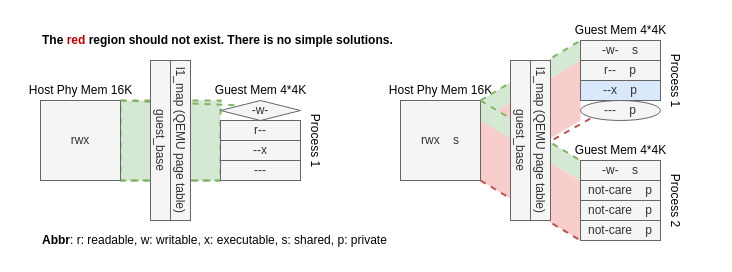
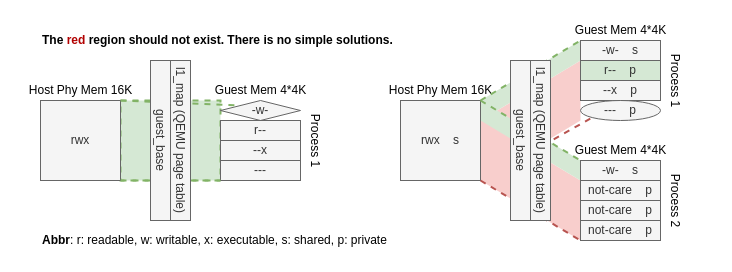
  <mxCell id="0" />
  <mxCell id="1" parent="0" />
  <mxCell id="2" value="" style="verticalLabelPosition=bottom;verticalAlign=top;html=1;shape=mxgraph.basic.polygon;polyCoords=[[1,0],[1,0],[1,0],[1,0.5],[0,1],[0,1],[0,1],[0,0.5]];polyline=0;strokeWidth=1;fillColor=#f8cecc;strokeColor=none;" parent="1" vertex="1"><mxGeometry x="480" y="60" width="100" height="120" as="geometry" /></mxCell>
  <mxCell id="3" value="" style="endArrow=none;dashed=1;html=1;strokeWidth=2;entryX=0;entryY=1;entryDx=0;entryDy=0;exitX=1;exitY=1;exitDx=0;exitDy=0;fillColor=#f8cecc;strokeColor=#b85450;" parent="1" source="15" target="19" edge="1"><mxGeometry width="50" height="50" relative="1" as="geometry"><mxPoint x="490" y="190" as="sourcePoint" /><mxPoint x="590" y="250" as="targetPoint" /></mxGeometry></mxCell>
  <mxCell id="4" value="" style="verticalLabelPosition=bottom;verticalAlign=top;html=1;shape=mxgraph.basic.polygon;polyCoords=[[1,0.5],[1,1],[1,1],[1,1],[0,0.5],[0,0],[0,0],[0,0]];polyline=0;strokeWidth=1;fillColor=#f8cecc;strokeColor=none;" parent="1" vertex="1"><mxGeometry x="480" y="120" width="100" height="120" as="geometry" /></mxCell>
  <mxCell id="5" value="" style="verticalLabelPosition=bottom;verticalAlign=top;html=1;shape=mxgraph.basic.polygon;polyCoords=[[1,0.75],[1,1],[1,1],[1,1],[0,0.25],[0,0],[0,0],[0,0]];polyline=0;strokeWidth=1;fillColor=#d5e8d4;strokeColor=none;" parent="1" vertex="1"><mxGeometry x="480" y="100" width="100" height="80" as="geometry" /></mxCell>
  <mxCell id="6" value="" style="verticalLabelPosition=bottom;verticalAlign=top;html=1;shape=mxgraph.basic.polygon;polyCoords=[[1,0],[1,0],[1,0],[1,0.25],[0,1],[0,1],[0,1],[0,0.75]];polyline=0;strokeWidth=1;fillColor=#d5e8d4;strokeColor=none;" parent="1" vertex="1"><mxGeometry x="480" y="40" width="100" height="80" as="geometry" /></mxCell>
  <mxCell id="7" value="" style="rounded=0;whiteSpace=wrap;html=1;dashed=1;strokeWidth=2;strokeColor=#82b366;fillColor=#d5e8d4;" parent="1" vertex="1"><mxGeometry x="120" y="100" width="100" height="80" as="geometry" /></mxCell>
  <mxCell id="8" value="rwx" style="rounded=0;whiteSpace=wrap;html=1;fillColor=#f5f5f5;strokeColor=#666666;fontColor=#333333;strokeWidth=1;" parent="1" vertex="1"><mxGeometry x="40" y="100" width="80" height="80" as="geometry" /></mxCell>
  <mxCell id="9" value="-w-" style="rhombus;whiteSpace=wrap;html=1;fillColor=#f5f5f5;strokeColor=#666666;fontColor=#333333;strokeWidth=1;" parent="1" vertex="1"><mxGeometry x="220" y="100" width="80" height="20" as="geometry" /></mxCell>
  <mxCell id="10" value="r--" style="rounded=0;whiteSpace=wrap;html=1;fillColor=#f5f5f5;strokeColor=#666666;fontColor=#333333;strokeWidth=1;" parent="1" vertex="1"><mxGeometry x="220" y="120" width="80" height="20" as="geometry" /></mxCell>
  <mxCell id="11" value="--x" style="rounded=0;whiteSpace=wrap;html=1;fillColor=#f5f5f5;strokeColor=#666666;fontColor=#333333;strokeWidth=1;" parent="1" vertex="1"><mxGeometry x="220" y="140" width="80" height="20" as="geometry" /></mxCell>
  <mxCell id="12" value="---" style="rounded=0;whiteSpace=wrap;html=1;fillColor=#f5f5f5;strokeColor=#666666;fontColor=#333333;strokeWidth=1;" parent="1" vertex="1"><mxGeometry x="220" y="160" width="80" height="20" as="geometry" /></mxCell>
  <mxCell id="13" value="Host Phy Mem 16K" style="text;html=1;align=center;verticalAlign=middle;resizable=0;points=[];autosize=1;" parent="1" vertex="1"><mxGeometry x="20" y="80" width="120" height="20" as="geometry" /></mxCell>
  <mxCell id="14" value="Guest Mem 4*4K" style="text;html=1;align=center;verticalAlign=middle;resizable=0;points=[];autosize=1;" parent="1" vertex="1"><mxGeometry x="205" y="80" width="110" height="20" as="geometry" /></mxCell>
  <mxCell id="15" value="rwx&amp;nbsp; &amp;nbsp; s" style="rounded=0;whiteSpace=wrap;html=1;fillColor=#f5f5f5;strokeColor=#666666;fontColor=#333333;" parent="1" vertex="1"><mxGeometry x="400" y="100" width="80" height="80" as="geometry" /></mxCell>
  <mxCell id="16" value="-w-&amp;nbsp; &amp;nbsp; s" style="rounded=0;whiteSpace=wrap;html=1;fillColor=#f5f5f5;strokeColor=#666666;fontColor=#333333;" parent="1" vertex="1"><mxGeometry x="580" y="40" width="80" height="20" as="geometry" /></mxCell>
- <mxCell id="17" value="r--&amp;nbsp; &amp;nbsp; p" style="rounded=0;whiteSpace=wrap;html=1;fillColor=#f5f5f5;strokeColor=#666666;fontColor=#333333;" parent="1" vertex="1"><mxGeometry x="580" y="60" width="80" height="20" as="geometry" /></mxCell>
- <mxCell id="18" value="--x&amp;nbsp; &amp;nbsp; p" style="rounded=0;whiteSpace=wrap;html=1;fillColor=#dae8fc;strokeColor=#666666;fontColor=#333333;" parent="1" vertex="1"><mxGeometry x="580" y="80" width="80" height="20" as="geometry" /></mxCell>
+ <mxCell id="17" value="r--&amp;nbsp; &amp;nbsp; p" style="rounded=0;whiteSpace=wrap;html=1;fillColor=#d5e8d4;strokeColor=#666666;fontColor=#333333;" parent="1" vertex="1"><mxGeometry x="580" y="60" width="80" height="20" as="geometry" /></mxCell>
+ <mxCell id="18" value="--x&amp;nbsp; &amp;nbsp; p" style="rounded=0;whiteSpace=wrap;html=1;fillColor=#f5f5f5;strokeColor=#666666;fontColor=#333333;" parent="1" vertex="1"><mxGeometry x="580" y="80" width="80" height="20" as="geometry" /></mxCell>
  <mxCell id="19" value="---&amp;nbsp; &amp;nbsp; p" style="ellipse;whiteSpace=wrap;html=1;fillColor=#f5f5f5;strokeColor=#666666;fontColor=#333333;" parent="1" vertex="1"><mxGeometry x="580" y="100" width="80" height="20" as="geometry" /></mxCell>
  <mxCell id="20" value="Host Phy Mem 16K" style="text;html=1;align=center;verticalAlign=middle;resizable=0;points=[];autosize=1;" parent="1" vertex="1"><mxGeometry x="380" y="80" width="120" height="20" as="geometry" /></mxCell>
  <mxCell id="21" value="-w-&amp;nbsp; &amp;nbsp; s" style="rounded=0;whiteSpace=wrap;html=1;fillColor=#f5f5f5;strokeColor=#666666;fontColor=#333333;" parent="1" vertex="1"><mxGeometry x="580" y="160" width="80" height="20" as="geometry" /></mxCell>
  <mxCell id="22" value="not-care&amp;nbsp; &amp;nbsp;&amp;nbsp;p" style="rounded=0;whiteSpace=wrap;html=1;fillColor=#f5f5f5;strokeColor=#666666;fontColor=#333333;" parent="1" vertex="1"><mxGeometry x="580" y="180" width="80" height="20" as="geometry" /></mxCell>
  <mxCell id="23" value="not-care&amp;nbsp; &amp;nbsp;&amp;nbsp;p" style="rounded=0;whiteSpace=wrap;html=1;fillColor=#f5f5f5;strokeColor=#666666;fontColor=#333333;" parent="1" vertex="1"><mxGeometry x="580" y="200" width="80" height="20" as="geometry" /></mxCell>
  <mxCell id="24" value="not-care&amp;nbsp; &amp;nbsp; p" style="rounded=0;whiteSpace=wrap;html=1;fillColor=#f5f5f5;strokeColor=#666666;fontColor=#333333;" parent="1" vertex="1"><mxGeometry x="580" y="220" width="80" height="20" as="geometry" /></mxCell>
  <mxCell id="25" value="&lt;b&gt;Abbr&lt;/b&gt;: r: readable, w: writable, x: executable, s: shared, p: private" style="text;html=1;align=left;verticalAlign=middle;resizable=0;points=[];autosize=1;" parent="1" vertex="1"><mxGeometry x="40" y="230" width="360" height="20" as="geometry" /></mxCell>
  <mxCell id="26" value="" style="endArrow=none;dashed=1;html=1;strokeWidth=2;entryX=0;entryY=0;entryDx=0;entryDy=0;exitX=1;exitY=0;exitDx=0;exitDy=0;fillColor=#d5e8d4;strokeColor=#82b366;" parent="1" source="8" target="9" edge="1"><mxGeometry width="50" height="50" relative="1" as="geometry"><mxPoint x="320" y="270" as="sourcePoint" /><mxPoint x="370" y="220" as="targetPoint" /></mxGeometry></mxCell>
  <mxCell id="27" value="" style="endArrow=none;dashed=1;html=1;strokeWidth=2;entryX=0;entryY=1;entryDx=0;entryDy=0;exitX=1;exitY=1;exitDx=0;exitDy=0;fillColor=#d5e8d4;strokeColor=#82b366;" parent="1" source="8" target="12" edge="1"><mxGeometry width="50" height="50" relative="1" as="geometry"><mxPoint x="130" y="110" as="sourcePoint" /><mxPoint x="230" y="110" as="targetPoint" /></mxGeometry></mxCell>
  <mxCell id="28" value="l1_map (QEMU page table)" style="rounded=0;whiteSpace=wrap;html=1;rotation=90;fillColor=#f5f5f5;strokeColor=#666666;fontColor=#333333;strokeWidth=1;" parent="1" vertex="1"><mxGeometry x="100" y="130" width="160" height="20" as="geometry" /></mxCell>
  <mxCell id="29" value="" style="endArrow=none;dashed=1;html=1;strokeWidth=2;entryX=0;entryY=0;entryDx=0;entryDy=0;exitX=1;exitY=0;exitDx=0;exitDy=0;fillColor=#d5e8d4;strokeColor=#82b366;" parent="1" source="15" target="16" edge="1"><mxGeometry width="50" height="50" relative="1" as="geometry"><mxPoint x="400" y="250" as="sourcePoint" /><mxPoint x="450" y="200" as="targetPoint" /></mxGeometry></mxCell>
  <mxCell id="30" value="" style="endArrow=none;dashed=1;html=1;strokeWidth=2;entryX=0;entryY=1;entryDx=0;entryDy=0;exitX=1;exitY=1;exitDx=0;exitDy=0;fillColor=#f8cecc;strokeColor=#b85450;" parent="1" source="15" target="24" edge="1"><mxGeometry width="50" height="50" relative="1" as="geometry"><mxPoint x="490" y="110" as="sourcePoint" /><mxPoint x="590" y="170" as="targetPoint" /></mxGeometry></mxCell>
  <mxCell id="31" value="" style="endArrow=none;dashed=1;html=1;strokeWidth=2;entryX=0;entryY=0;entryDx=0;entryDy=0;exitX=1;exitY=0;exitDx=0;exitDy=0;fillColor=#d5e8d4;strokeColor=#82b366;" parent="1" source="15" target="21" edge="1"><mxGeometry width="50" height="50" relative="1" as="geometry"><mxPoint x="490" y="190" as="sourcePoint" /><mxPoint x="590" y="130" as="targetPoint" /></mxGeometry></mxCell>
  <mxCell id="32" value="l1_map (QEMU page table)" style="rounded=0;whiteSpace=wrap;html=1;rotation=90;fillColor=#f5f5f5;strokeColor=#666666;fontColor=#333333;" parent="1" vertex="1"><mxGeometry x="460" y="130" width="160" height="20" as="geometry" /></mxCell>
  <mxCell id="33" value="guest_base" style="rounded=0;whiteSpace=wrap;html=1;rotation=90;fillColor=#f5f5f5;strokeColor=#666666;fontColor=#333333;strokeWidth=1;" parent="1" vertex="1"><mxGeometry x="80" y="130" width="160" height="20" as="geometry" /></mxCell>
  <mxCell id="34" value="Process 1" style="text;html=1;align=center;verticalAlign=middle;resizable=0;points=[];autosize=1;rotation=90;" parent="1" vertex="1"><mxGeometry x="280" y="130" width="70" height="20" as="geometry" /></mxCell>
  <mxCell id="35" value="Process 1" style="text;html=1;align=center;verticalAlign=middle;resizable=0;points=[];autosize=1;rotation=90;" parent="1" vertex="1"><mxGeometry x="640" y="70" width="70" height="20" as="geometry" /></mxCell>
  <mxCell id="36" value="Process 2" style="text;html=1;align=center;verticalAlign=middle;resizable=0;points=[];autosize=1;rotation=90;" parent="1" vertex="1"><mxGeometry x="640" y="190" width="70" height="20" as="geometry" /></mxCell>
  <mxCell id="37" value="Guest Mem 4*4K" style="text;html=1;align=center;verticalAlign=middle;resizable=0;points=[];autosize=1;" parent="1" vertex="1"><mxGeometry x="565" width="110" height="20" as="geometry" y="20" /></mxCell>
  <mxCell id="38" value="Guest Mem 4*4K" style="text;html=1;align=center;verticalAlign=middle;resizable=0;points=[];autosize=1;" parent="1" vertex="1"><mxGeometry x="565" y="140" width="110" height="20" as="geometry" /></mxCell>
  <mxCell id="39" value="&lt;b&gt;The &lt;font color=&quot;#b20000&quot;&gt;red&lt;/font&gt; region should not exist. There is no simple solutions.&lt;/b&gt;" style="text;html=1;align=left;verticalAlign=middle;resizable=0;points=[];autosize=1;" parent="1" vertex="1"><mxGeometry x="40" y="30" width="370" height="20" as="geometry" /></mxCell>
  <mxCell id="40" value="guest_base" style="rounded=0;whiteSpace=wrap;html=1;rotation=90;fillColor=#f5f5f5;strokeColor=#666666;fontColor=#333333;strokeWidth=1;" parent="1" vertex="1"><mxGeometry x="440" y="130" width="160" height="20" as="geometry" /></mxCell>
